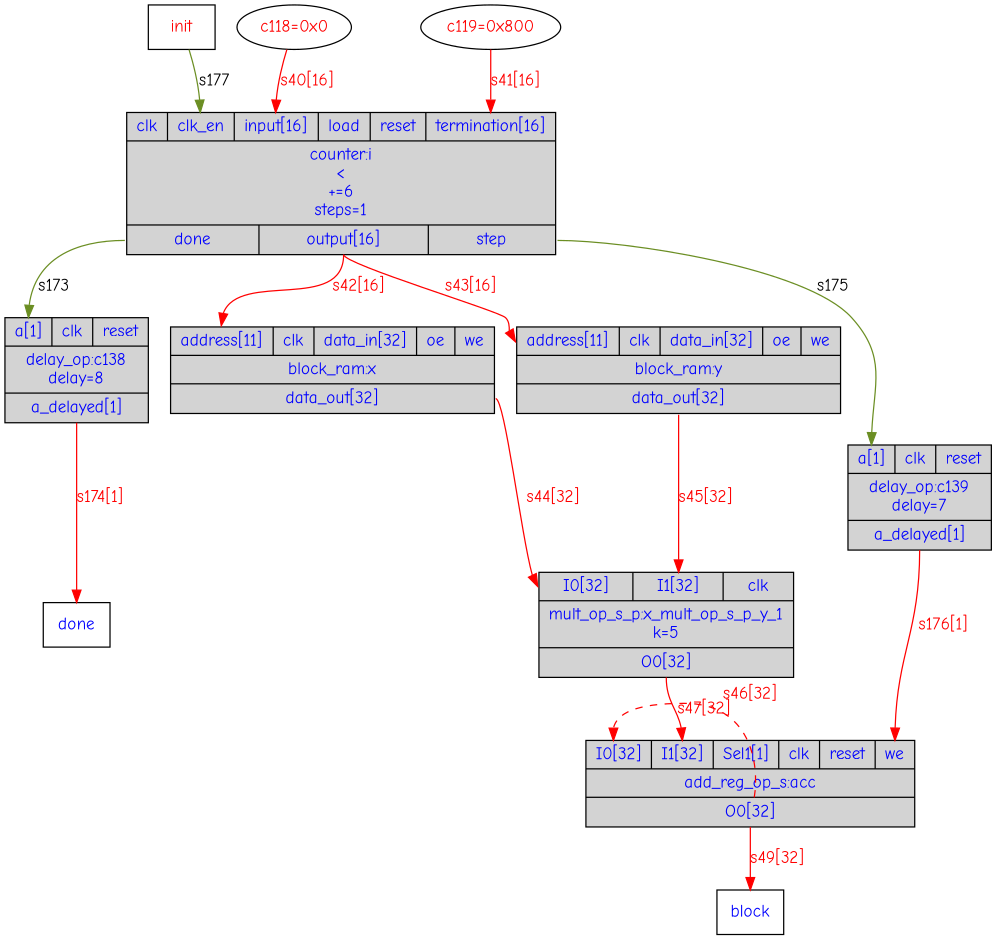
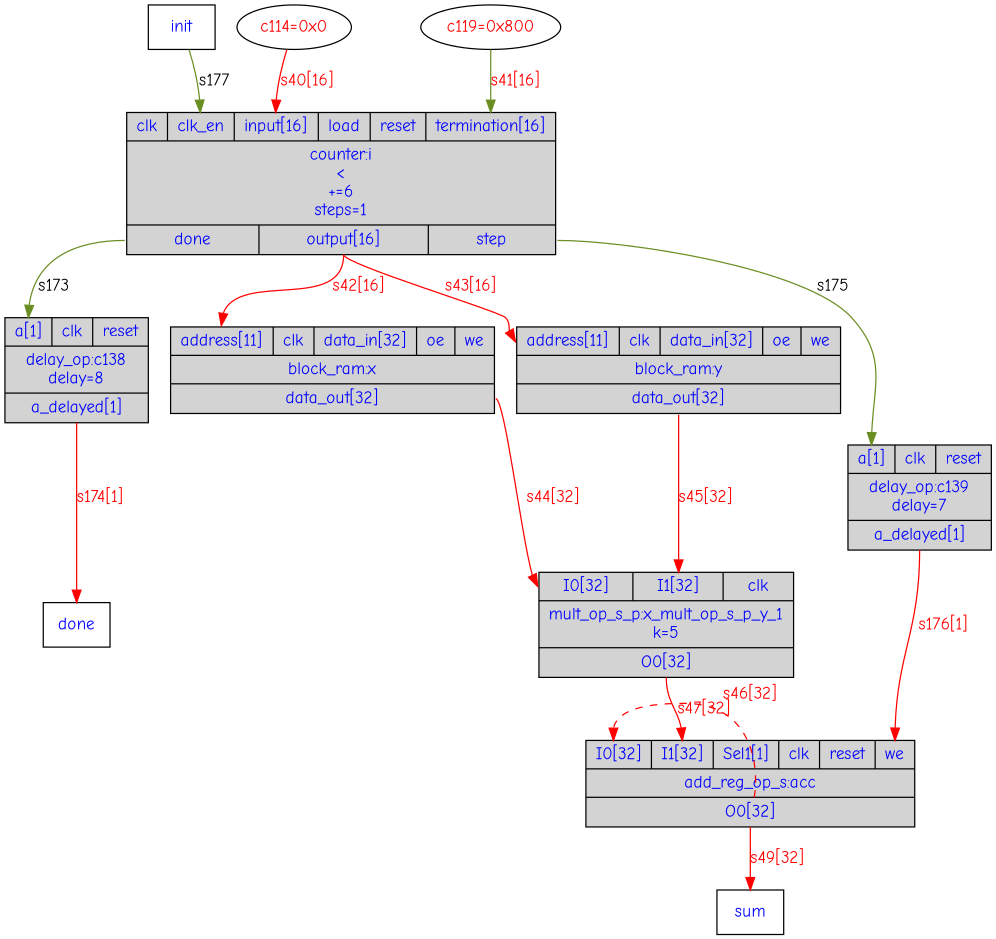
  digraph {
    fontname="Comic Neue"
    node [fillcolor=lightgray fontcolor=blue fontname="Comic Neue" shape=record style=filled]
    edge [color=red fontname="Comic Neue" fontcolor=red]
    n1 [label="{{<clk>clk|<clk_en>clk_en|<input>input[16]|<load>load|<reset>reset|<termination>termination[16]}|counter:i\n\<\n+=6\nsteps=1|{<done>done|<output>output[16]|<step>step}}"]
    n2 [label="{{<a>a[1]|<clk>clk|<reset>reset}|delay_op:c138\ndelay=8|{<a_delayed>a_delayed[1]}}"]
    n3 [label="{{<address>address[11]|<clk>clk|<data_in>data_in[32]|<oe>oe|<we>we}|block_ram:x|{<data_out>data_out[32]}}"]
    n4 [label="{{<address>address[11]|<clk>clk|<data_in>data_in[32]|<oe>oe|<we>we}|block_ram:y|{<data_out>data_out[32]}}"]
    n5 [label="{{<a>a[1]|<clk>clk|<reset>reset}|delay_op:c139\ndelay=7|{<a_delayed>a_delayed[1]}}"]
    n6 [label=done shape=msquare fillcolor="" style=""]
    n7 [label="{{<I0>I0[32]|<I1>I1[32]|<clk>clk}|mult_op_s_p:x_mult_op_s_p_y_1\nk=5|{<O0>O0[32]}}"]
    n8 [label="{{<I0>I0[32]|<I1>I1[32]|<Sel1>Sel1[1]|<clk>clk|<reset>reset|<we>we}|add_reg_op_s:acc|{<O0>O0[32]}}"]
    n9 [fontcolor=red label="c119=0x800" fillcolor="" shape="" style=""]
-   n10 [label=block shape=msquare fillcolor="" style=""]
-   n11 [fontcolor=red label="c118=0x0" fillcolor="" shape="" style=""]
-   n12 [fontcolor=red label=init shape=msquare fillcolor="" style=""]
+   n10 [label=sum shape=msquare fillcolor="" style=""]
+   n11 [fontcolor=red label="c114=0x0" fillcolor="" shape="" style=""]
+   n12 [label=init shape=msquare fillcolor="" style=""]
    n1 -> n2 [color=olivedrab headport=a label=s173 tailport=done fontcolor=""]
    n1 -> n3 [headport=address label="s42[16]" tailport=output]
    n1 -> n4 [headport=address label="s43[16]" tailport=output]
    n1 -> n5 [color=olivedrab headport=a label=s175 tailport=step fontcolor=""]
    n2 -> n6 [label="s174[1]" tailport=a_delayed]
    n3 -> n7 [headport=I0 label="s44[32]" tailport=data_out]
    n4 -> n7 [headport=I1 label="s45[32]" tailport=data_out]
    n5 -> n8 [headport=we label="s176[1]" tailport=a_delayed]
    n7 -> n8 [headport=I1 label="s47[32]" tailport=O0]
    n8 -> n8 [headport=I0 label="s46[32]" style=dashed tailport=O0]
    n8 -> n10 [label="s49[32]" tailport=O0]
-   n9 -> n1 [headport=termination label="s41[16]"]
+   n9 -> n1 [color=olivedrab headport=termination label="s41[16]"]
    n11 -> n1 [headport=input label="s40[16]"]
    n12 -> n1 [color=olivedrab headport=clk_en label=s177 fontcolor=""]
  }
